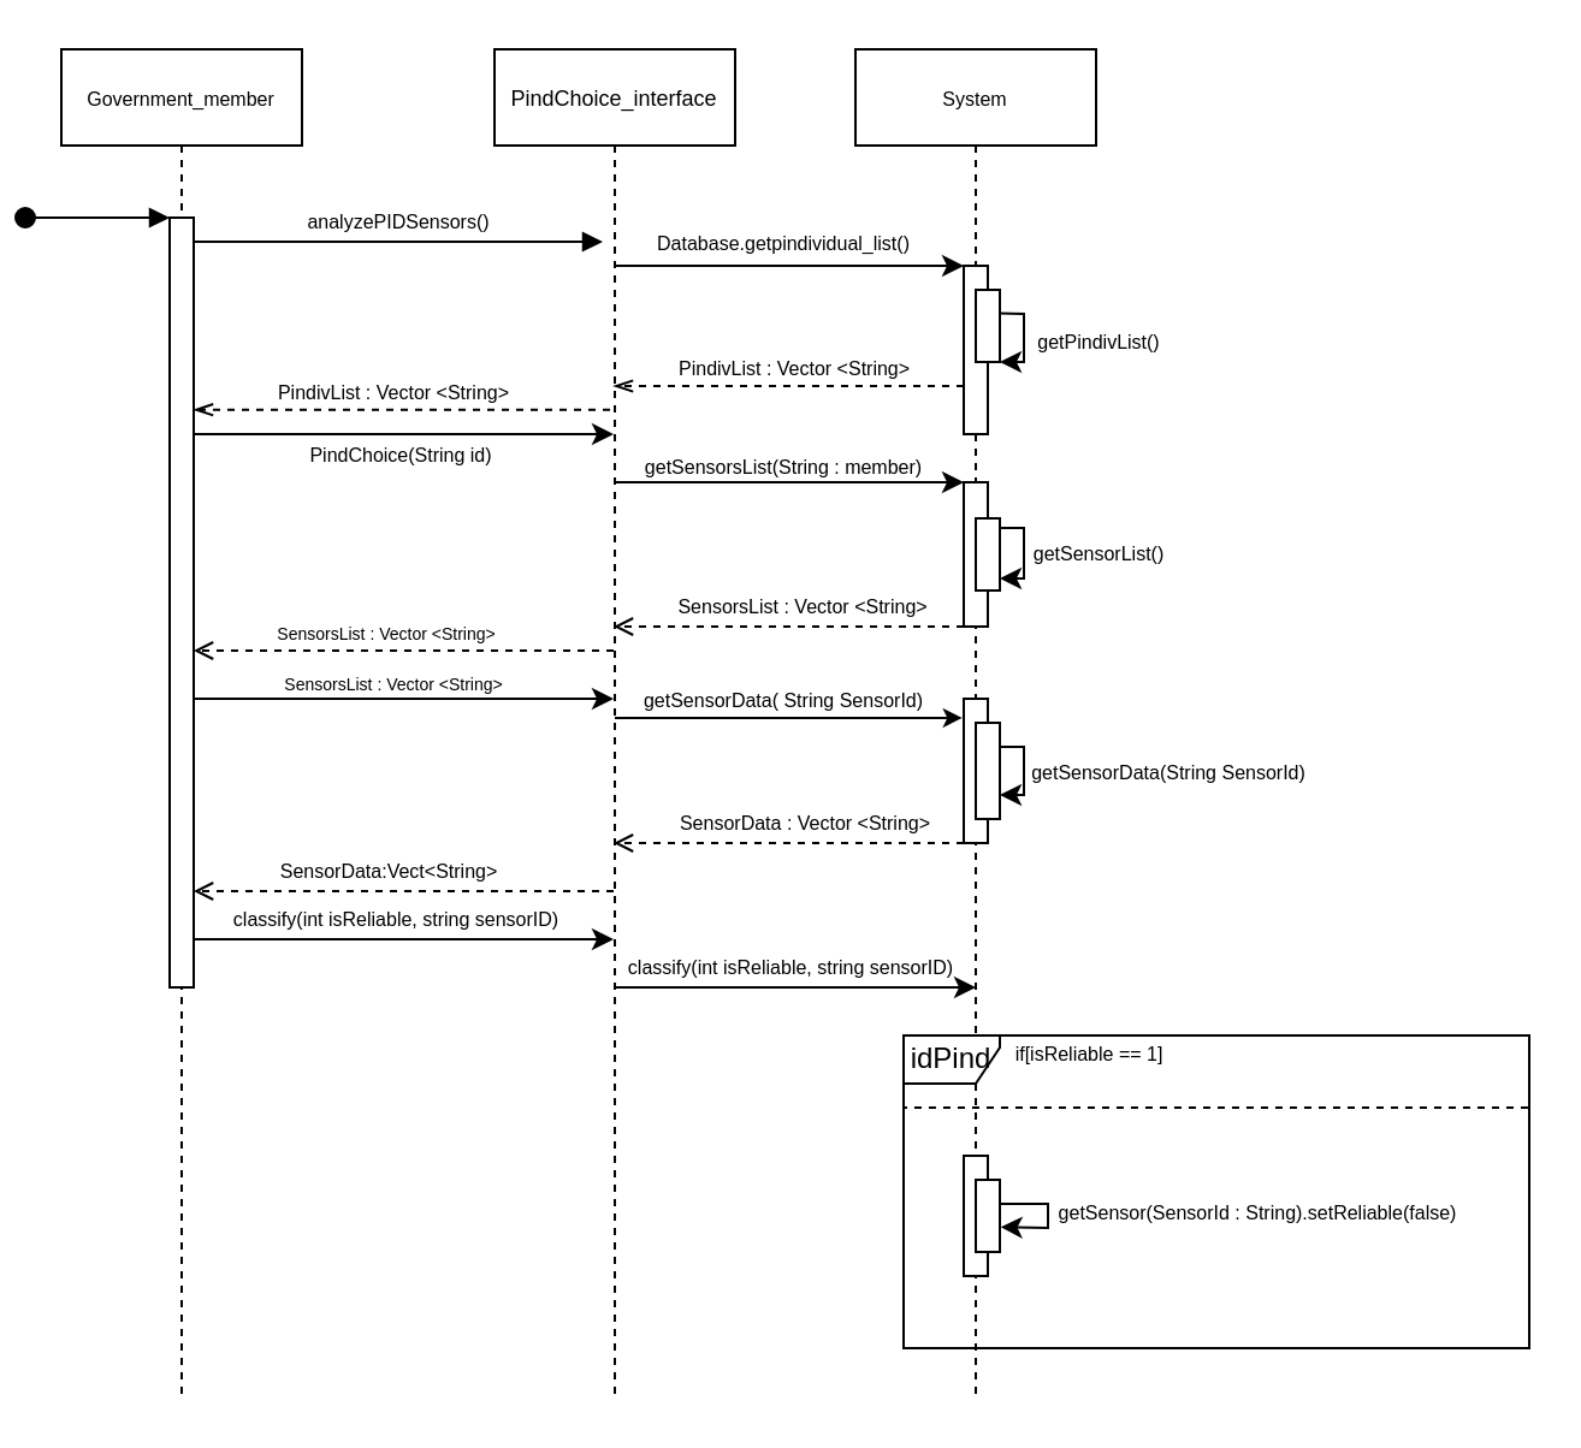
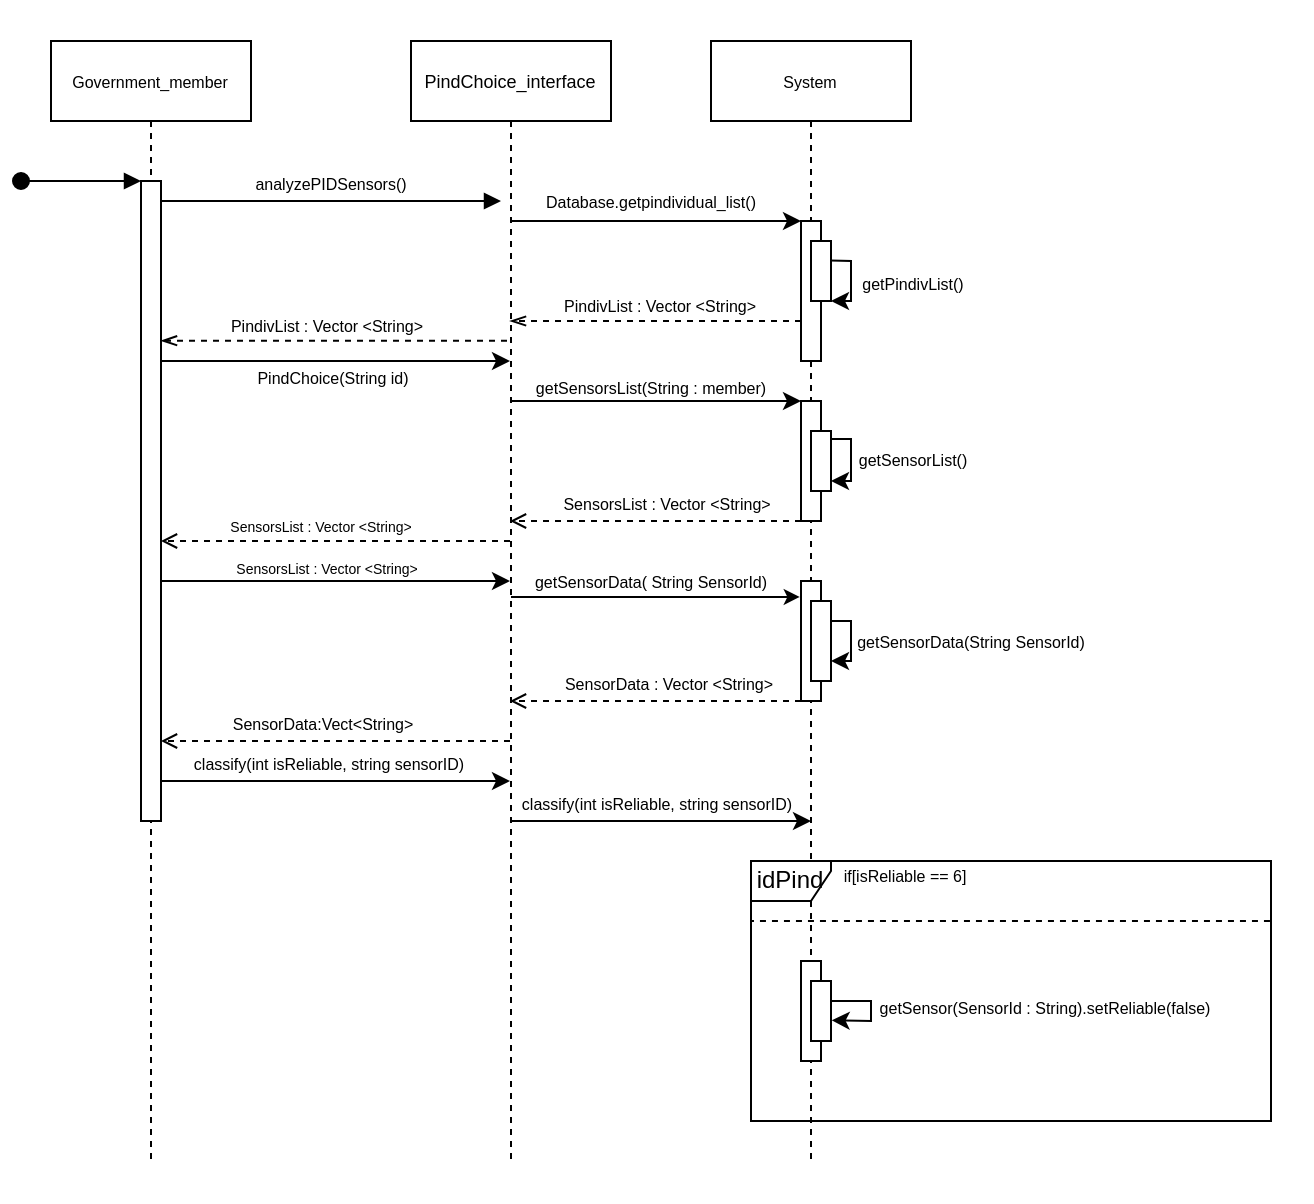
  <mxCell id="0" />
  <mxCell id="1" parent="0" />
  <mxCell id="2" value="&lt;font style=&quot;font-size: 8px;&quot;&gt;Government_member&lt;/font&gt;" style="shape=umlLifeline;perimeter=lifelinePerimeter;whiteSpace=wrap;html=1;container=0;dropTarget=0;collapsible=0;recursiveResize=0;outlineConnect=0;portConstraint=eastwest;newEdgeStyle={&quot;edgeStyle&quot;:&quot;elbowEdgeStyle&quot;,&quot;elbow&quot;:&quot;vertical&quot;,&quot;curved&quot;:0,&quot;rounded&quot;:0};" parent="1" vertex="1"><mxGeometry x="20" y="20" width="100" height="560" as="geometry" /></mxCell>
  <mxCell id="3" value="" style="html=1;points=[];perimeter=orthogonalPerimeter;outlineConnect=0;targetShapes=umlLifeline;portConstraint=eastwest;newEdgeStyle={&quot;edgeStyle&quot;:&quot;elbowEdgeStyle&quot;,&quot;elbow&quot;:&quot;vertical&quot;,&quot;curved&quot;:0,&quot;rounded&quot;:0};" parent="2" vertex="1"><mxGeometry x="45" y="70" width="10" height="320" as="geometry" /></mxCell>
  <mxCell id="4" value="" style="html=1;verticalAlign=bottom;startArrow=oval;endArrow=block;startSize=8;edgeStyle=elbowEdgeStyle;elbow=vertical;curved=0;rounded=0;" parent="2" target="3" edge="1"><mxGeometry relative="1" as="geometry"><mxPoint x="-15" y="70" as="sourcePoint" /></mxGeometry></mxCell>
  <mxCell id="5" value="&lt;font style=&quot;font-size: 9px;&quot;&gt;PindChoice_interface&lt;/font&gt;" style="shape=umlLifeline;perimeter=lifelinePerimeter;whiteSpace=wrap;html=1;container=0;dropTarget=0;collapsible=0;recursiveResize=0;outlineConnect=0;portConstraint=eastwest;newEdgeStyle={&quot;edgeStyle&quot;:&quot;elbowEdgeStyle&quot;,&quot;elbow&quot;:&quot;vertical&quot;,&quot;curved&quot;:0,&quot;rounded&quot;:0};" parent="1" vertex="1"><mxGeometry x="200" y="20" width="100" height="560" as="geometry" /></mxCell>
  <mxCell id="6" value="&lt;font style=&quot;font-size: 8px;&quot;&gt;analyzePIDSensors()&lt;/font&gt;" style="html=1;verticalAlign=bottom;endArrow=block;edgeStyle=elbowEdgeStyle;elbow=vertical;curved=0;rounded=0;" parent="1" source="3" edge="1"><mxGeometry x="0.001" relative="1" as="geometry"><mxPoint x="175" y="110" as="sourcePoint" /><Array as="points"><mxPoint x="160" y="100" /></Array><mxPoint x="245" y="100" as="targetPoint" /><mxPoint as="offset" /></mxGeometry></mxCell>
  <mxCell id="7" value="&lt;font style=&quot;font-size: 8px;&quot;&gt;System&lt;/font&gt;" style="shape=umlLifeline;perimeter=lifelinePerimeter;whiteSpace=wrap;html=1;container=0;dropTarget=0;collapsible=0;recursiveResize=0;outlineConnect=0;portConstraint=eastwest;newEdgeStyle={&quot;edgeStyle&quot;:&quot;elbowEdgeStyle&quot;,&quot;elbow&quot;:&quot;vertical&quot;,&quot;curved&quot;:0,&quot;rounded&quot;:0};" vertex="1" parent="1"><mxGeometry x="350" y="20" width="100" height="560" as="geometry" /></mxCell>
  <mxCell id="8" value="" style="html=1;points=[];perimeter=orthogonalPerimeter;outlineConnect=0;targetShapes=umlLifeline;portConstraint=eastwest;newEdgeStyle={&quot;edgeStyle&quot;:&quot;elbowEdgeStyle&quot;,&quot;elbow&quot;:&quot;vertical&quot;,&quot;curved&quot;:0,&quot;rounded&quot;:0};" vertex="1" parent="7"><mxGeometry x="45" y="90" width="10" height="70" as="geometry" /></mxCell>
  <mxCell id="9" value="&lt;font style=&quot;font-size: 8px;&quot;&gt;&lt;font style=&quot;border-color: var(--border-color); font-size: 8px;&quot;&gt;Database.getpindividual_list&lt;/font&gt;()&lt;/font&gt;" style="endArrow=classic;html=1;rounded=0;" edge="1" parent="1" source="5" target="8"><mxGeometry x="-0.037" y="10" width="50" height="50" relative="1" as="geometry"><mxPoint x="310" y="120" as="sourcePoint" /><mxPoint x="340" y="100" as="targetPoint" /><Array as="points"><mxPoint x="390" y="110" /></Array><mxPoint as="offset" /></mxGeometry></mxCell>
  <mxCell id="10" value="" style="endArrow=openThin;html=1;rounded=0;dashed=1;endFill=0;" edge="1" parent="1" source="8" target="5"><mxGeometry width="50" height="50" relative="1" as="geometry"><mxPoint x="399" y="160" as="sourcePoint" /><mxPoint x="250" y="160" as="targetPoint" /><Array as="points"><mxPoint x="340" y="160" /><mxPoint x="270" y="160" /></Array></mxGeometry></mxCell>
  <mxCell id="11" value="" style="rounded=0;whiteSpace=wrap;html=1;" vertex="1" parent="1"><mxGeometry x="400" y="120" width="10" height="30" as="geometry" /></mxCell>
  <mxCell id="12" value="&lt;div style=&quot;text-align: center;&quot;&gt;&lt;span style=&quot;font-size: 8px; background-color: rgb(255, 255, 255);&quot;&gt;PindivList : Vector &amp;lt;String&amp;gt;&lt;/span&gt;&lt;/div&gt;" style="text;whiteSpace=wrap;html=1;" vertex="1" parent="1"><mxGeometry x="275" y="138" width="130" height="40" as="geometry" /></mxCell>
  <mxCell id="13" value="" style="endArrow=classic;html=1;rounded=0;exitX=0.966;exitY=0.327;exitDx=0;exitDy=0;entryX=1;entryY=1;entryDx=0;entryDy=0;exitPerimeter=0;" edge="1" parent="1" source="11" target="11"><mxGeometry width="50" height="50" relative="1" as="geometry"><mxPoint x="420" y="230" as="sourcePoint" /><mxPoint x="470" y="180" as="targetPoint" /><Array as="points"><mxPoint x="420" y="130" /><mxPoint x="420" y="150" /></Array></mxGeometry></mxCell>
  <mxCell id="14" value="&lt;font style=&quot;font-size: 8px;&quot;&gt;getPindivList()&lt;/font&gt;" style="edgeLabel;html=1;align=center;verticalAlign=middle;resizable=0;points=[];" vertex="1" connectable="0" parent="13"><mxGeometry x="0.073" relative="1" as="geometry"><mxPoint x="30" y="-1" as="offset" /></mxGeometry></mxCell>
  <mxCell id="15" value="" style="endArrow=classic;html=1;rounded=0;" edge="1" parent="1" source="3" target="5"><mxGeometry width="50" height="50" relative="1" as="geometry"><mxPoint x="200" y="270" as="sourcePoint" /><mxPoint x="250" y="220" as="targetPoint" /><Array as="points"><mxPoint x="190" y="180" /></Array></mxGeometry></mxCell>
  <mxCell id="16" value="&lt;font style=&quot;font-size: 8px;&quot;&gt;PindChoice(String id)&lt;/font&gt;" style="edgeLabel;html=1;align=center;verticalAlign=middle;resizable=0;points=[];" vertex="1" connectable="0" parent="15"><mxGeometry x="-0.138" y="-1" relative="1" as="geometry"><mxPoint x="10" y="6" as="offset" /></mxGeometry></mxCell>
  <mxCell id="17" value="" style="rounded=0;whiteSpace=wrap;html=1;" vertex="1" parent="1"><mxGeometry x="395" y="200" width="10" height="60" as="geometry" /></mxCell>
  <mxCell id="18" value="" style="endArrow=classic;html=1;rounded=0;entryX=0;entryY=0;entryDx=0;entryDy=0;" edge="1" parent="1" source="5" target="17"><mxGeometry width="50" height="50" relative="1" as="geometry"><mxPoint x="230" y="190" as="sourcePoint" /><mxPoint x="280" y="140" as="targetPoint" /></mxGeometry></mxCell>
  <mxCell id="19" value="&lt;font style=&quot;font-size: 8px;&quot;&gt;getSensorsList(String : member)&lt;/font&gt;" style="text;html=1;align=center;verticalAlign=middle;resizable=0;points=[];autosize=1;strokeColor=none;fillColor=none;" vertex="1" parent="1"><mxGeometry x="255" y="178" width="130" height="30" as="geometry" /></mxCell>
  <mxCell id="20" value="" style="endArrow=open;html=1;rounded=0;exitX=0;exitY=1;exitDx=0;exitDy=0;dashed=1;endFill=0;" edge="1" parent="1" source="17" target="5"><mxGeometry width="50" height="50" relative="1" as="geometry"><mxPoint x="240" y="310" as="sourcePoint" /><mxPoint x="290" y="260" as="targetPoint" /></mxGeometry></mxCell>
  <mxCell id="21" value="" style="rounded=0;whiteSpace=wrap;html=1;" vertex="1" parent="1"><mxGeometry x="400" y="215" width="10" height="30" as="geometry" /></mxCell>
  <mxCell id="22" value="" style="endArrow=classic;html=1;rounded=0;exitX=1;exitY=0.133;exitDx=0;exitDy=0;exitPerimeter=0;" edge="1" parent="1" source="21"><mxGeometry width="50" height="50" relative="1" as="geometry"><mxPoint x="410" y="218" as="sourcePoint" /><mxPoint x="410" y="240" as="targetPoint" /><Array as="points"><mxPoint x="420" y="219" /><mxPoint x="420" y="240" /></Array></mxGeometry></mxCell>
  <mxCell id="23" value="&lt;font style=&quot;font-size: 8px;&quot;&gt;getSensorList()&lt;/font&gt;" style="edgeLabel;html=1;align=center;verticalAlign=middle;resizable=0;points=[];" vertex="1" connectable="0" parent="22"><mxGeometry x="-0.005" y="-1" relative="1" as="geometry"><mxPoint x="31" as="offset" /></mxGeometry></mxCell>
  <mxCell id="24" value="&lt;font style=&quot;font-size: 8px;&quot;&gt;SensorsList : Vector &amp;lt;String&amp;gt;&lt;/font&gt;" style="text;html=1;align=center;verticalAlign=middle;resizable=0;points=[];autosize=1;strokeColor=none;fillColor=none;strokeWidth=0;" vertex="1" parent="1"><mxGeometry x="263" y="236" width="130" height="30" as="geometry" /></mxCell>
  <mxCell id="25" value="" style="endArrow=open;html=1;rounded=0;endFill=0;dashed=1;" edge="1" parent="1" source="5" target="3"><mxGeometry width="50" height="50" relative="1" as="geometry"><mxPoint x="230" y="250" as="sourcePoint" /><mxPoint x="150" y="260" as="targetPoint" /><Array as="points"><mxPoint x="240" y="270" /></Array></mxGeometry></mxCell>
  <mxCell id="26" value="&lt;font style=&quot;font-size: 7px;&quot;&gt;SensorsList : Vector &amp;lt;String&amp;gt;&lt;/font&gt;" style="text;html=1;align=center;verticalAlign=middle;resizable=0;points=[];autosize=1;strokeColor=none;fillColor=none;" vertex="1" parent="1"><mxGeometry x="100" y="247" width="110" height="30" as="geometry" /></mxCell>
  <mxCell id="27" value="" style="endArrow=classic;html=1;rounded=0;" edge="1" parent="1" source="3" target="5"><mxGeometry width="50" height="50" relative="1" as="geometry"><mxPoint x="90" y="320" as="sourcePoint" /><mxPoint x="140" y="270" as="targetPoint" /><Array as="points"><mxPoint x="220" y="290" /></Array></mxGeometry></mxCell>
  <mxCell id="28" value="&lt;font style=&quot;font-size: 7px;&quot;&gt;SensorsList : Vector &amp;lt;String&amp;gt;&lt;/font&gt;" style="text;html=1;align=center;verticalAlign=middle;resizable=0;points=[];autosize=1;strokeColor=none;fillColor=none;" vertex="1" parent="1"><mxGeometry x="103" y="268" width="110" height="30" as="geometry" /></mxCell>
  <mxCell id="29" value="&lt;font style=&quot;font-size: 8px;&quot;&gt;PindivList : Vector &amp;lt;String&amp;gt;&lt;/font&gt;" style="text;html=1;align=center;verticalAlign=middle;resizable=0;points=[];autosize=1;strokeColor=none;fillColor=none;" vertex="1" parent="1"><mxGeometry x="98" y="147" width="120" height="30" as="geometry" /></mxCell>
  <mxCell id="30" value="" style="endArrow=openThin;html=1;rounded=0;dashed=1;endFill=0;" edge="1" parent="1" target="3"><mxGeometry width="50" height="50" relative="1" as="geometry"><mxPoint x="248" y="169.84" as="sourcePoint" /><mxPoint x="103" y="169.84" as="targetPoint" /><Array as="points"><mxPoint x="193" y="169.84" /><mxPoint x="123" y="169.84" /></Array></mxGeometry></mxCell>
  <mxCell id="31" value="&lt;font style=&quot;font-size: 8px;&quot;&gt;getSensorData( String SensorId)&lt;/font&gt;" style="edgeStyle=none;orthogonalLoop=1;jettySize=auto;html=1;rounded=0;endSize=5;entryX=-0.061;entryY=0.133;entryDx=0;entryDy=0;entryPerimeter=0;" edge="1" parent="1" target="32"><mxGeometry x="-0.03" y="8" width="100" relative="1" as="geometry"><mxPoint x="250" y="298" as="sourcePoint" /><mxPoint x="380" y="300" as="targetPoint" /><Array as="points" /><mxPoint as="offset" /></mxGeometry></mxCell>
  <mxCell id="32" value="" style="whiteSpace=wrap;html=1;" vertex="1" parent="1"><mxGeometry x="395" y="290" width="10" height="60" as="geometry" /></mxCell>
  <mxCell id="33" value="" style="whiteSpace=wrap;html=1;" vertex="1" parent="1"><mxGeometry x="400" y="300" width="10" height="40" as="geometry" /></mxCell>
  <mxCell id="34" value="&lt;font style=&quot;font-size: 8px;&quot;&gt;getSensorData(String SensorId)&lt;/font&gt;" style="edgeStyle=none;orthogonalLoop=1;jettySize=auto;html=1;rounded=0;entryX=1;entryY=0.75;entryDx=0;entryDy=0;" edge="1" parent="1" target="33"><mxGeometry y="60" width="100" relative="1" as="geometry"><mxPoint x="410" y="310" as="sourcePoint" /><mxPoint x="460" y="310" as="targetPoint" /><Array as="points"><mxPoint x="420" y="310" /><mxPoint x="420" y="330" /></Array><mxPoint as="offset" /></mxGeometry></mxCell>
  <mxCell id="35" value="" style="edgeStyle=none;orthogonalLoop=1;jettySize=auto;html=1;rounded=0;exitX=0;exitY=1;exitDx=0;exitDy=0;dashed=1;endArrow=open;endFill=0;" edge="1" parent="1" source="32" target="5"><mxGeometry width="100" relative="1" as="geometry"><mxPoint x="290" y="350" as="sourcePoint" /><mxPoint x="390" y="350" as="targetPoint" /><Array as="points" /></mxGeometry></mxCell>
  <mxCell id="36" value="&lt;font style=&quot;font-size: 8px;&quot;&gt;SensorData : Vector &amp;lt;String&amp;gt;&lt;/font&gt;" style="edgeLabel;html=1;align=center;verticalAlign=middle;resizable=0;points=[];" vertex="1" connectable="0" parent="35"><mxGeometry x="0.078" y="-2" relative="1" as="geometry"><mxPoint x="11" y="-8" as="offset" /></mxGeometry></mxCell>
  <mxCell id="37" value="" style="edgeStyle=none;orthogonalLoop=1;jettySize=auto;html=1;rounded=0;dashed=1;endArrow=open;endFill=0;" edge="1" parent="1" source="5" target="3"><mxGeometry width="100" relative="1" as="geometry"><mxPoint x="190" y="370" as="sourcePoint" /><mxPoint x="110" y="370" as="targetPoint" /><Array as="points"><mxPoint x="140" y="370" /></Array></mxGeometry></mxCell>
  <mxCell id="38" value="&lt;font style=&quot;font-size: 8px;&quot;&gt;SensorData:Vect&amp;lt;String&amp;gt;&lt;/font&gt;" style="edgeLabel;html=1;align=center;verticalAlign=middle;resizable=0;points=[];" vertex="1" connectable="0" parent="37"><mxGeometry x="0.067" y="1" relative="1" as="geometry"><mxPoint x="-1" y="-11" as="offset" /></mxGeometry></mxCell>
  <mxCell id="39" value="" style="endArrow=classic;html=1;rounded=0;" edge="1" parent="1" source="3" target="5"><mxGeometry width="50" height="50" relative="1" as="geometry"><mxPoint x="78" y="390" as="sourcePoint" /><mxPoint x="210" y="390" as="targetPoint" /><Array as="points"><mxPoint x="180" y="390" /></Array></mxGeometry></mxCell>
  <mxCell id="40" value="&lt;font style=&quot;font-size: 8px;&quot;&gt;classify(int isReliable, string sensorID)&lt;/font&gt;" style="edgeLabel;html=1;align=center;verticalAlign=middle;resizable=0;points=[];" vertex="1" connectable="0" parent="39"><mxGeometry x="-0.072" y="1" relative="1" as="geometry"><mxPoint x="2" y="-9" as="offset" /></mxGeometry></mxCell>
  <mxCell id="41" value="" style="endArrow=classic;html=1;rounded=0;" edge="1" parent="1"><mxGeometry width="50" height="50" relative="1" as="geometry"><mxPoint x="250" y="410" as="sourcePoint" /><mxPoint x="400" y="410" as="targetPoint" /><Array as="points"><mxPoint x="355" y="410" /></Array></mxGeometry></mxCell>
  <mxCell id="42" value="&lt;font style=&quot;font-size: 8px;&quot;&gt;classify(int isReliable, string sensorID)&lt;/font&gt;" style="edgeLabel;html=1;align=center;verticalAlign=middle;resizable=0;points=[];" vertex="1" connectable="0" parent="41"><mxGeometry x="-0.072" y="1" relative="1" as="geometry"><mxPoint x="2" y="-9" as="offset" /></mxGeometry></mxCell>
  <mxCell id="43" value="idPind" style="shape=umlFrame;whiteSpace=wrap;html=1;pointerEvents=0;recursiveResize=0;container=1;collapsible=0;width=40;height=20;" vertex="1" parent="1"><mxGeometry x="370" y="430" width="260" height="130" as="geometry" /></mxCell>
- <mxCell id="44" value="&lt;font style=&quot;font-size: 8px;&quot;&gt;if[isReliable == 1]&lt;/font&gt;" style="text;html=1;align=center;verticalAlign=middle;resizable=0;points=[];autosize=1;strokeColor=none;fillColor=none;" vertex="1" parent="43"><mxGeometry x="37" y="-8" width="80" height="30" as="geometry" /></mxCell>
+ <mxCell id="44" value="&lt;font style=&quot;font-size: 8px;&quot;&gt;if[isReliable == 6]&lt;/font&gt;" style="text;html=1;align=center;verticalAlign=middle;resizable=0;points=[];autosize=1;strokeColor=none;fillColor=none;" vertex="1" parent="43"><mxGeometry x="37" y="-8" width="80" height="30" as="geometry" /></mxCell>
  <mxCell id="45" value="" style="rounded=0;whiteSpace=wrap;html=1;" vertex="1" parent="43"><mxGeometry x="25" y="50" width="10" height="50" as="geometry" /></mxCell>
  <mxCell id="46" value="" style="rounded=0;whiteSpace=wrap;html=1;" vertex="1" parent="43"><mxGeometry x="30" y="60" width="10" height="30" as="geometry" /></mxCell>
  <mxCell id="47" value="" style="endArrow=classic;html=1;rounded=0;exitX=0.967;exitY=0.333;exitDx=0;exitDy=0;exitPerimeter=0;entryX=1.033;entryY=0.656;entryDx=0;entryDy=0;entryPerimeter=0;" edge="1" parent="43" source="46" target="46"><mxGeometry width="50" height="50" relative="1" as="geometry"><mxPoint x="75" y="90" as="sourcePoint" /><mxPoint x="90" y="50" as="targetPoint" /><Array as="points"><mxPoint x="60" y="70" /><mxPoint x="60" y="80" /></Array></mxGeometry></mxCell>
  <mxCell id="48" value="&lt;font style=&quot;font-size: 8px;&quot;&gt;getSensor(SensorId : String).setReliable(false)&lt;/font&gt;" style="edgeLabel;html=1;align=center;verticalAlign=middle;resizable=0;points=[];" vertex="1" connectable="0" parent="47"><mxGeometry x="-0.013" relative="1" as="geometry"><mxPoint x="86" y="-2" as="offset" /></mxGeometry></mxCell>
  <mxCell id="49" value="" style="endArrow=none;dashed=1;html=1;rounded=0;exitX=0.998;exitY=0.231;exitDx=0;exitDy=0;exitPerimeter=0;entryX=-0.001;entryY=0.231;entryDx=0;entryDy=0;entryPerimeter=0;" edge="1" parent="1" source="43" target="43"><mxGeometry width="50" height="50" relative="1" as="geometry"><mxPoint x="440" y="500" as="sourcePoint" /><mxPoint x="370" y="460" as="targetPoint" /></mxGeometry></mxCell>
